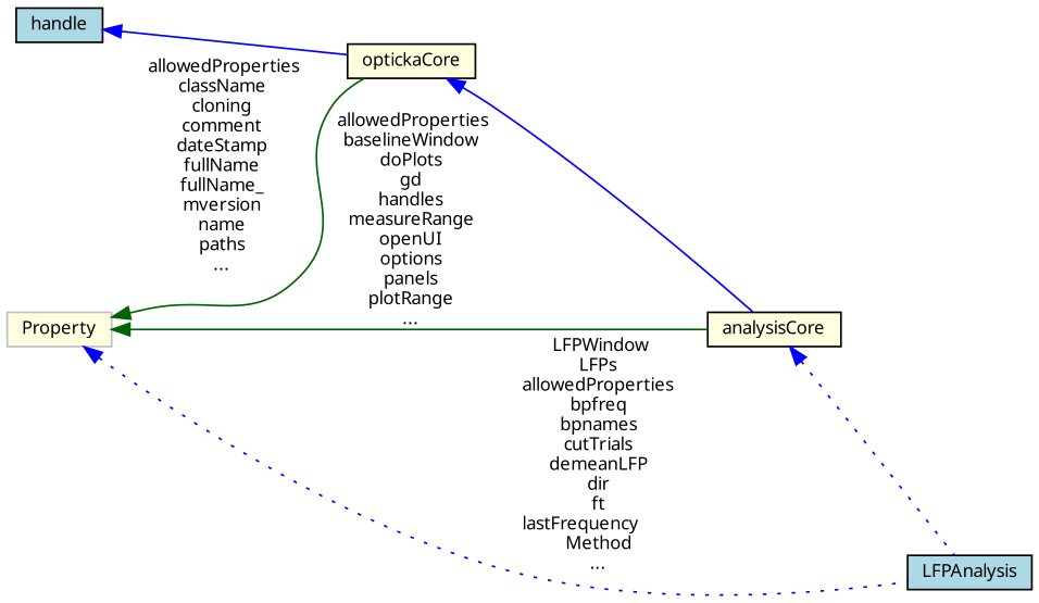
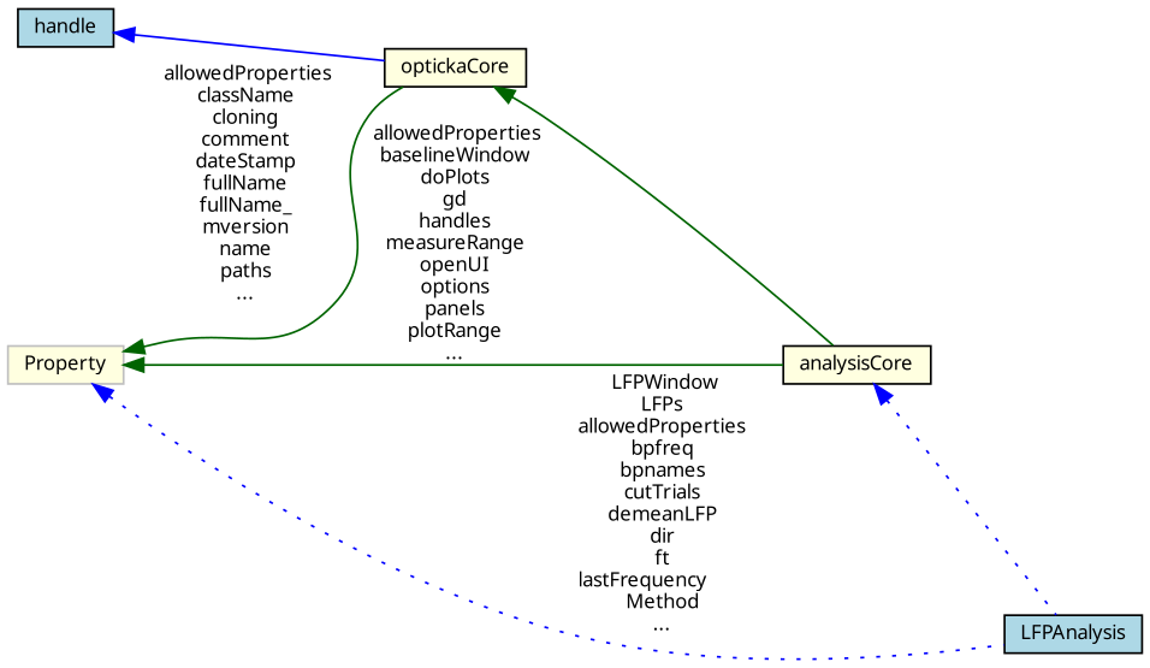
  digraph {
    rankdir=LR
    node [color=black fillcolor=lightyellow fontname="Graublau Slab" fontsize=10 shape=record style=filled]
    edge [color=blue dir=back fontname="Graublau Slab" fontsize=10 labelfontname="Graublau Slab" labelfontsize=10 style=solid]
    n1 [fillcolor=lightblue fontcolor=black height=0.2 label=LFPAnalysis width=0.4]
    n2 [height=0.2 label=analysisCore width=0.4]
    n3 [height=0.2 label=optickaCore width=0.4]
    n4 [fillcolor=lightblue height=0.2 label=handle width=0.4]
    n5 [color=grey75 height=0.2 label=Property width=0.4]
    n2 -> n1 [style=dotted]
-   n3 -> n2
+   n3 -> n2 [color=darkgreen]
    n4 -> n3
    n5 -> n1 [label=" LFPWindow\nLFPs\nallowedProperties\nbpfreq\nbpnames\ncutTrials\ndemeanLFP\ndir\nft\nlastFrequency\lMethod\n..." style=dotted]
    n5 -> n2 [color=darkgreen label=" allowedProperties\nbaselineWindow\ndoPlots\ngd\nhandles\nmeasureRange\nopenUI\noptions\npanels\nplotRange\n..."]
    n5 -> n3 [color=darkgreen label=" allowedProperties\nclassName\ncloning\ncomment\ndateStamp\nfullName\nfullName_\nmversion\nname\npaths\n..."]
  }
